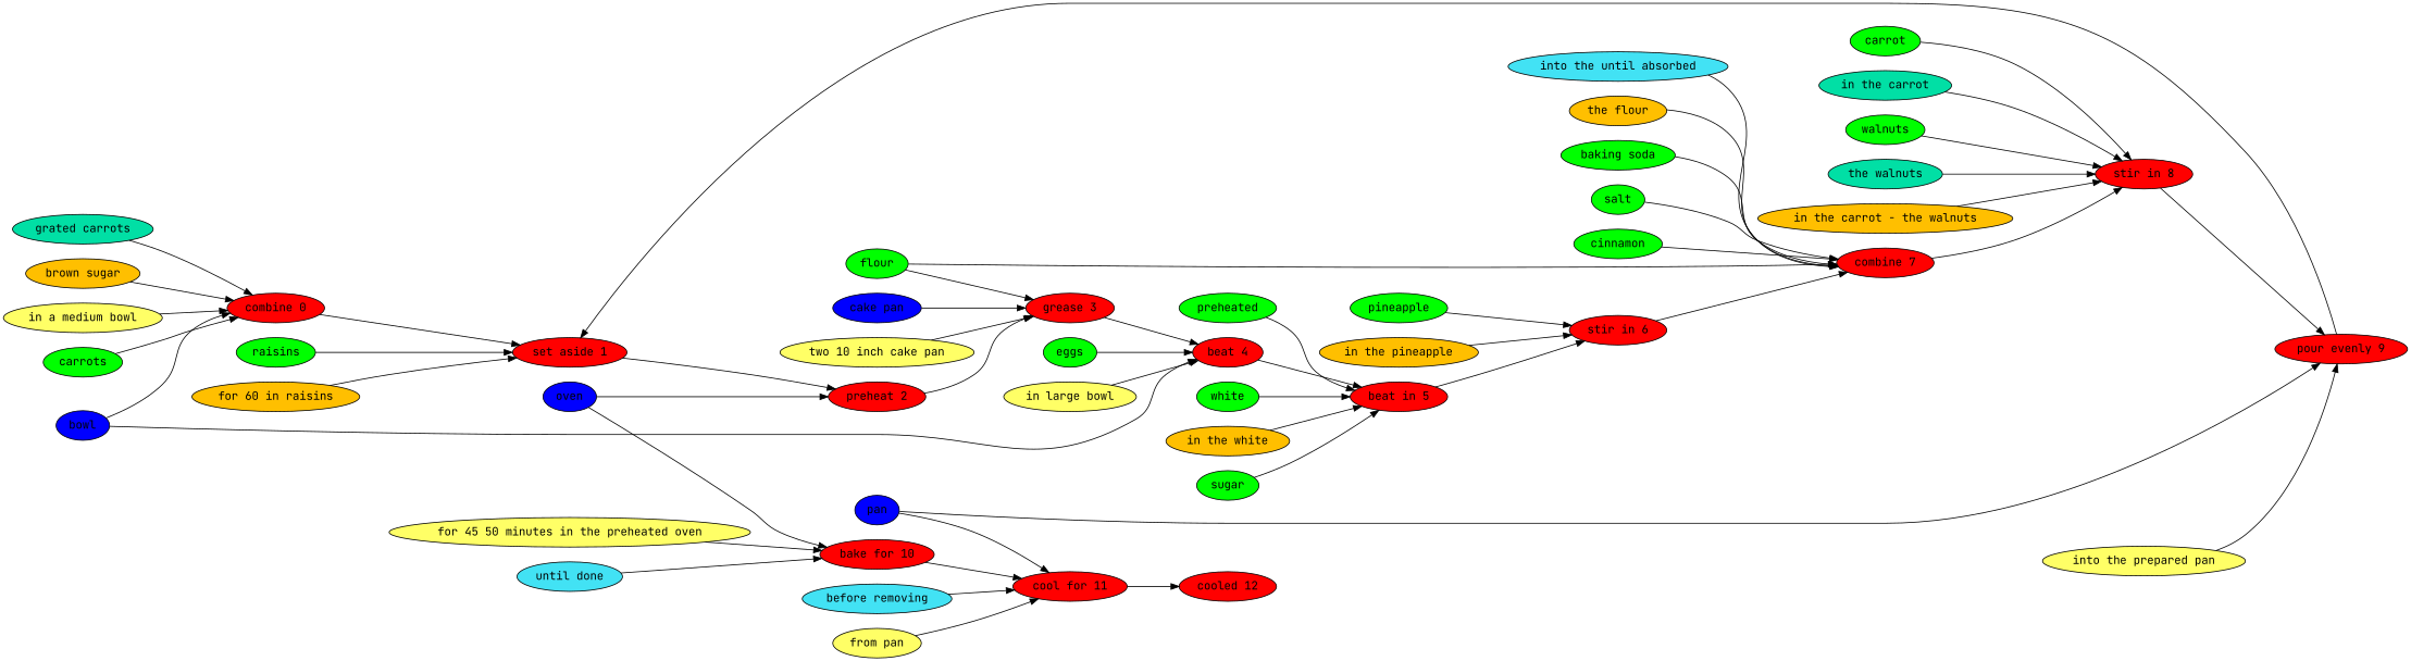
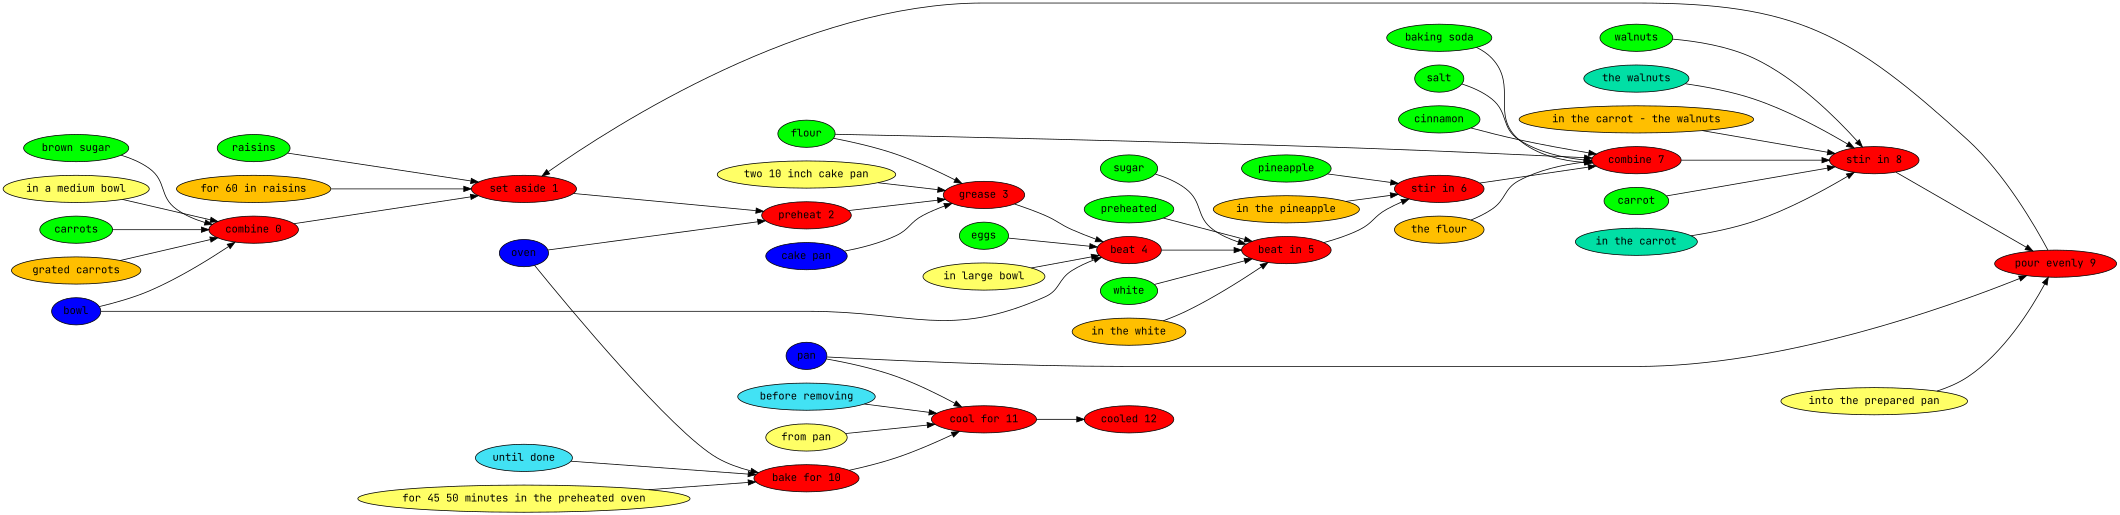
  digraph {
    fontname="JetBrains Mono"
    rankdir=LR
    node [fillcolor=green fontname="JetBrains Mono" style=filled]
    edge [fontname="JetBrains Mono"]
    "combine 0" [fillcolor=red]
    "set aside 1" [fillcolor=red]
    "preheat 2" [fillcolor=red]
    carrots
-   "grated carrots" [fillcolor="#01DFA5"]
-   "brown sugar" [fillcolor="#FFBF00"]
+   "grated carrots" [fillcolor="#FFBF00"]
+   "brown sugar"
    bowl [fillcolor="#0000ff"]
    "beat 4" [fillcolor=red]
    "beat in 5" [fillcolor=red]
    "in a medium bowl" [fillcolor="#ffff66"]
    "grease 3" [fillcolor=red]
    raisins
    "for 60 in raisins" [fillcolor="#FFBF00"]
    oven [fillcolor="#0000ff"]
    "bake for 10" [fillcolor=red]
    "cool for 11" [fillcolor=red]
    flour
    "combine 7" [fillcolor=red]
    "stir in 8" [fillcolor=red]
    "cake pan" [fillcolor="#0000ff"]
    "two 10 inch cake pan" [fillcolor="#ffff66"]
    pan [fillcolor="#0000ff"]
    "pour evenly 9" [fillcolor=red]
    "cooled 12" [fillcolor=red]
    "stir in 6" [fillcolor=red]
    eggs
    "in large bowl" [fillcolor="#ffff66"]
    white
    "in the white" [fillcolor="#FFBF00"]
    sugar
    n31 [label=preheated]
    pineapple
    "in the pineapple" [fillcolor="#FFBF00"]
-   "into the until absorbed" [fillcolor="#42e2f4"]
    "the flour" [fillcolor="#FFBF00"]
    "baking soda"
    salt
    cinnamon
    carrot
    "in the carrot" [fillcolor="#01DFA5"]
    walnuts
    "the walnuts" [fillcolor="#01DFA5"]
    "in the carrot - the walnuts" [fillcolor="#FFBF00"]
    "into the prepared pan" [fillcolor="#ffff66"]
    "until done" [fillcolor="#42e2f4"]
    "for 45 50 minutes in the preheated oven" [fillcolor="#ffff66"]
    "before removing" [fillcolor="#42e2f4"]
    "from pan" [fillcolor="#ffff66"]
    "combine 0" -> "set aside 1"
    "set aside 1" -> "preheat 2"
    "preheat 2" -> "grease 3"
    carrots -> "combine 0"
    "grated carrots" -> "combine 0"
    "brown sugar" -> "combine 0"
    bowl -> "combine 0"
    bowl -> "beat 4"
    "beat 4" -> "beat in 5"
    "beat in 5" -> "stir in 6"
    "in a medium bowl" -> "combine 0"
    "grease 3" -> "beat 4"
    raisins -> "set aside 1"
    "for 60 in raisins" -> "set aside 1"
    oven -> "preheat 2"
    oven -> "bake for 10"
    "bake for 10" -> "cool for 11"
    "cool for 11" -> "cooled 12"
    flour -> "grease 3"
    flour -> "combine 7"
    "combine 7" -> "stir in 8"
    "stir in 8" -> "pour evenly 9"
    "cake pan" -> "grease 3"
    "two 10 inch cake pan" -> "grease 3"
    pan -> "cool for 11"
    pan -> "pour evenly 9"
    "pour evenly 9" -> "set aside 1"
    "stir in 6" -> "combine 7"
    eggs -> "beat 4"
    "in large bowl" -> "beat 4"
    white -> "beat in 5"
    "in the white" -> "beat in 5"
    sugar -> "beat in 5"
    n31 -> "beat in 5"
    pineapple -> "stir in 6"
    "in the pineapple" -> "stir in 6"
-   "into the until absorbed" -> "combine 7"
    "the flour" -> "combine 7"
    "baking soda" -> "combine 7"
    salt -> "combine 7"
    cinnamon -> "combine 7"
    carrot -> "stir in 8"
    "in the carrot" -> "stir in 8"
    walnuts -> "stir in 8"
    "the walnuts" -> "stir in 8"
    "in the carrot - the walnuts" -> "stir in 8"
    "into the prepared pan" -> "pour evenly 9"
    "until done" -> "bake for 10"
    "for 45 50 minutes in the preheated oven" -> "bake for 10"
    "before removing" -> "cool for 11"
    "from pan" -> "cool for 11"
  }
